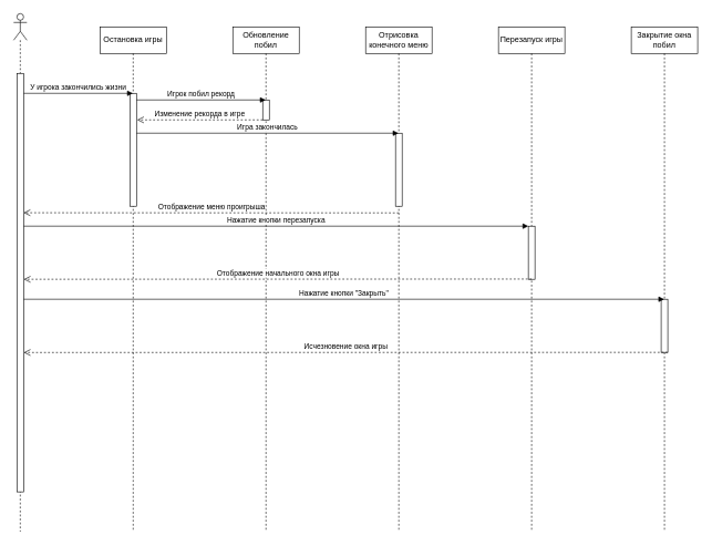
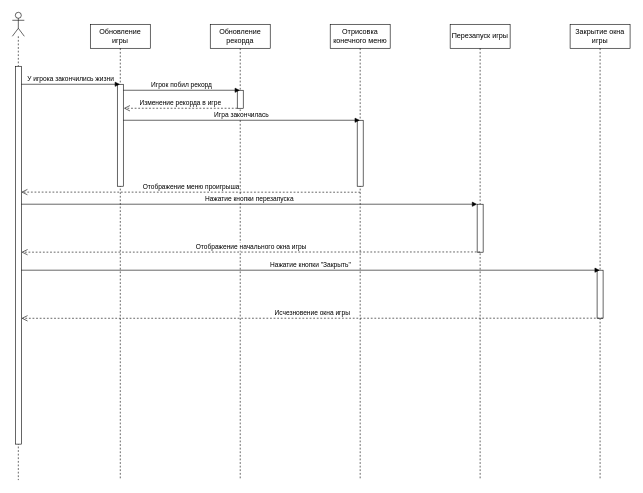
  <mxCell id="0" />
  <mxCell id="1" parent="0" />
  <mxCell id="2" value="" style="shape=umlLifeline;participant=umlActor;perimeter=lifelinePerimeter;whiteSpace=wrap;html=1;container=1;collapsible=0;recursiveResize=0;verticalAlign=top;spacingTop=36;outlineConnect=0;" vertex="1" parent="1"><mxGeometry x="20" y="20" width="20" height="780" as="geometry" /></mxCell>
  <mxCell id="3" value="" style="html=1;points=[];perimeter=orthogonalPerimeter;" vertex="1" parent="1"><mxGeometry x="25" y="110" width="10" height="630" as="geometry" /></mxCell>
- <mxCell id="4" value="Остановка игры" style="shape=umlLifeline;perimeter=lifelinePerimeter;whiteSpace=wrap;html=1;container=1;collapsible=0;recursiveResize=0;outlineConnect=0;" vertex="1" parent="1"><mxGeometry x="150" y="40" width="100" height="760" as="geometry" /></mxCell>
+ <mxCell id="4" value="Обновление игры" style="shape=umlLifeline;perimeter=lifelinePerimeter;whiteSpace=wrap;html=1;container=1;collapsible=0;recursiveResize=0;outlineConnect=0;" vertex="1" parent="1"><mxGeometry x="150" y="40" width="100" height="760" as="geometry" /></mxCell>
  <mxCell id="5" value="" style="html=1;points=[];perimeter=orthogonalPerimeter;" vertex="1" parent="4"><mxGeometry x="45" y="100" width="10" height="170" as="geometry" /></mxCell>
  <mxCell id="6" value="У игрока закончились жизни" style="html=1;verticalAlign=bottom;endArrow=block;" edge="1" parent="1" target="4"><mxGeometry width="80" relative="1" as="geometry"><mxPoint x="35" y="140" as="sourcePoint" /><mxPoint x="115" y="140" as="targetPoint" /></mxGeometry></mxCell>
- <mxCell id="7" value="Обновление побил" style="shape=umlLifeline;perimeter=lifelinePerimeter;whiteSpace=wrap;html=1;container=1;collapsible=0;recursiveResize=0;outlineConnect=0;" vertex="1" parent="1"><mxGeometry x="350" y="40" width="100" height="760" as="geometry" /></mxCell>
+ <mxCell id="7" value="Обновление рекорда" style="shape=umlLifeline;perimeter=lifelinePerimeter;whiteSpace=wrap;html=1;container=1;collapsible=0;recursiveResize=0;outlineConnect=0;" vertex="1" parent="1"><mxGeometry x="350" y="40" width="100" height="760" as="geometry" /></mxCell>
  <mxCell id="8" value="" style="html=1;points=[];perimeter=orthogonalPerimeter;" vertex="1" parent="7"><mxGeometry x="45" y="110" width="10" height="30" as="geometry" /></mxCell>
  <mxCell id="9" value="Игрок побил рекорд" style="html=1;verticalAlign=bottom;endArrow=block;" edge="1" parent="1"><mxGeometry width="80" relative="1" as="geometry"><mxPoint x="205" y="150" as="sourcePoint" /><mxPoint x="399.5" y="150" as="targetPoint" /></mxGeometry></mxCell>
  <mxCell id="10" value="Изменение рекорда в игре" style="html=1;verticalAlign=bottom;endArrow=open;dashed=1;endSize=8;" edge="1" parent="1" source="8"><mxGeometry relative="1" as="geometry"><mxPoint x="286" y="180" as="sourcePoint" /><mxPoint x="206" y="180" as="targetPoint" /></mxGeometry></mxCell>
  <mxCell id="11" value="Отрисовка конечного меню" style="shape=umlLifeline;perimeter=lifelinePerimeter;whiteSpace=wrap;html=1;container=1;collapsible=0;recursiveResize=0;outlineConnect=0;" vertex="1" parent="1"><mxGeometry x="550" y="40" width="100" height="760" as="geometry" /></mxCell>
  <mxCell id="12" value="" style="html=1;points=[];perimeter=orthogonalPerimeter;" vertex="1" parent="11"><mxGeometry x="45" y="160" width="10" height="110" as="geometry" /></mxCell>
  <mxCell id="13" value="Игра закончилась" style="html=1;verticalAlign=bottom;endArrow=block;" edge="1" parent="1" target="11"><mxGeometry width="80" relative="1" as="geometry"><mxPoint x="205" y="200" as="sourcePoint" /><mxPoint x="285" y="200" as="targetPoint" /></mxGeometry></mxCell>
  <mxCell id="14" value="Отображение меню проигрыша" style="html=1;verticalAlign=bottom;endArrow=open;dashed=1;endSize=8;entryX=1.003;entryY=0.333;entryDx=0;entryDy=0;entryPerimeter=0;" edge="1" parent="1" target="3"><mxGeometry relative="1" as="geometry"><mxPoint x="600" y="320" as="sourcePoint" /><mxPoint x="40" y="320" as="targetPoint" /></mxGeometry></mxCell>
  <mxCell id="15" value="Перезапуск игры" style="shape=umlLifeline;perimeter=lifelinePerimeter;whiteSpace=wrap;html=1;container=1;collapsible=0;recursiveResize=0;outlineConnect=0;" vertex="1" parent="1"><mxGeometry x="750" y="40" width="100" height="760" as="geometry" /></mxCell>
  <mxCell id="16" value="" style="html=1;points=[];perimeter=orthogonalPerimeter;" vertex="1" parent="15"><mxGeometry x="45" y="300" width="10" height="80" as="geometry" /></mxCell>
  <mxCell id="17" value="Нажатие кнопки перезапуска" style="html=1;verticalAlign=bottom;endArrow=block;" edge="1" parent="1" target="16"><mxGeometry width="80" relative="1" as="geometry"><mxPoint x="35" y="340" as="sourcePoint" /><mxPoint x="115" y="340" as="targetPoint" /></mxGeometry></mxCell>
  <mxCell id="18" value="Отображение начального окна игры" style="html=1;verticalAlign=bottom;endArrow=open;dashed=1;endSize=8;entryX=1.032;entryY=0.492;entryDx=0;entryDy=0;entryPerimeter=0;" edge="1" parent="1" target="3"><mxGeometry relative="1" as="geometry"><mxPoint x="800" y="419.58" as="sourcePoint" /><mxPoint x="40" y="420" as="targetPoint" /></mxGeometry></mxCell>
- <mxCell id="19" value="Закрытие окна побил" style="shape=umlLifeline;perimeter=lifelinePerimeter;whiteSpace=wrap;html=1;container=1;collapsible=0;recursiveResize=0;outlineConnect=0;" vertex="1" parent="1"><mxGeometry x="950" y="40" width="100" height="760" as="geometry" /></mxCell>
+ <mxCell id="19" value="Закрытие окна игры" style="shape=umlLifeline;perimeter=lifelinePerimeter;whiteSpace=wrap;html=1;container=1;collapsible=0;recursiveResize=0;outlineConnect=0;" vertex="1" parent="1"><mxGeometry x="950" y="40" width="100" height="760" as="geometry" /></mxCell>
  <mxCell id="20" value="" style="html=1;points=[];perimeter=orthogonalPerimeter;" vertex="1" parent="19"><mxGeometry x="45" y="410" width="10" height="80" as="geometry" /></mxCell>
  <mxCell id="21" value="Нажатие кнопки &quot;Закрыть&quot;" style="html=1;verticalAlign=bottom;endArrow=block;" edge="1" parent="1" target="19"><mxGeometry width="80" relative="1" as="geometry"><mxPoint x="35" y="450" as="sourcePoint" /><mxPoint x="115" y="450" as="targetPoint" /></mxGeometry></mxCell>
  <mxCell id="22" value="Исчезновение окна игры" style="html=1;verticalAlign=bottom;endArrow=open;dashed=1;endSize=8;entryX=1.026;entryY=0.667;entryDx=0;entryDy=0;entryPerimeter=0;" edge="1" parent="1" target="3"><mxGeometry relative="1" as="geometry"><mxPoint x="1004.68" y="530" as="sourcePoint" /><mxPoint x="40" y="530" as="targetPoint" /></mxGeometry></mxCell>
